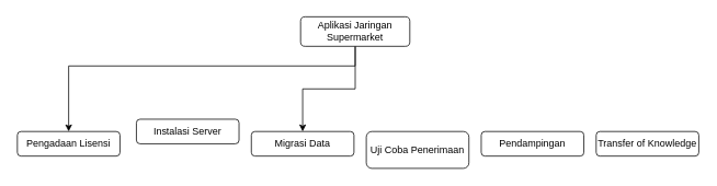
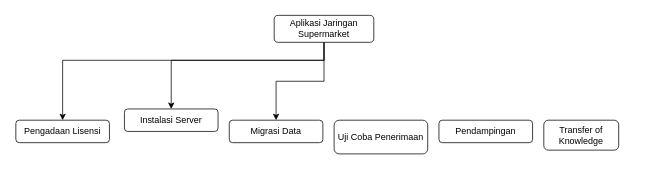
  <mxCell id="0" />
  <mxCell id="1" parent="0" />
  <mxCell id="2" style="edgeStyle=orthogonalEdgeStyle;rounded=0;orthogonalLoop=1;jettySize=auto;html=1;entryX=0.5;entryY=0;entryDx=0;entryDy=0;" edge="1" parent="1" source="5" target="6"><mxGeometry relative="1" as="geometry"><Array as="points"><mxPoint x="431" y="80" /><mxPoint x="83" y="80" /></Array></mxGeometry></mxCell>
+ <mxCell id="3" style="edgeStyle=orthogonalEdgeStyle;rounded=0;orthogonalLoop=1;jettySize=auto;html=1;entryX=0.5;entryY=0;entryDx=0;entryDy=0;" edge="1" parent="1" source="5" target="7"><mxGeometry relative="1" as="geometry"><Array as="points"><mxPoint x="431" y="80" /><mxPoint x="227" y="80" /></Array></mxGeometry></mxCell>
  <mxCell id="4" style="edgeStyle=orthogonalEdgeStyle;rounded=0;orthogonalLoop=1;jettySize=auto;html=1;entryX=0.5;entryY=0;entryDx=0;entryDy=0;" edge="1" parent="1" source="5" target="8"><mxGeometry relative="1" as="geometry" /></mxCell>
  <mxCell id="5" value="Aplikasi Jaringan Supermarket" style="rounded=1;whiteSpace=wrap;html=1;" vertex="1" parent="1"><mxGeometry x="365" y="20" width="133" height="36" as="geometry" /></mxCell>
  <mxCell id="6" value="Pengadaan Lisensi" style="rounded=1;whiteSpace=wrap;html=1;" vertex="1" parent="1"><mxGeometry x="20" y="160" width="125" height="30" as="geometry" /></mxCell>
  <mxCell id="7" value="Instalasi Server" style="rounded=1;whiteSpace=wrap;html=1;" vertex="1" parent="1"><mxGeometry x="165" y="145" width="125" height="30" as="geometry" /></mxCell>
  <mxCell id="8" value="Migrasi Data" style="rounded=1;whiteSpace=wrap;html=1;" vertex="1" parent="1"><mxGeometry x="305" y="160" width="125" height="30" as="geometry" /></mxCell>
  <mxCell id="9" value="Uji Coba Penerimaan" style="rounded=1;whiteSpace=wrap;html=1;" vertex="1" parent="1"><mxGeometry x="445" y="160" width="125" height="45" as="geometry" /></mxCell>
  <mxCell id="10" value="Pendampingan" style="rounded=1;whiteSpace=wrap;html=1;" vertex="1" parent="1"><mxGeometry x="585" y="160" width="125" height="30" as="geometry" /></mxCell>
- <mxCell id="11" value="Transfer of Knowledge" style="rounded=1;whiteSpace=wrap;html=1;" vertex="1" parent="1"><mxGeometry x="725" y="160" width="125" height="30" as="geometry" /></mxCell>
+ <mxCell id="11" value="Transfer of Knowledge" style="rounded=1;whiteSpace=wrap;html=1;" vertex="1" parent="1"><mxGeometry x="725" y="160" width="100" height="40" as="geometry" /></mxCell>
